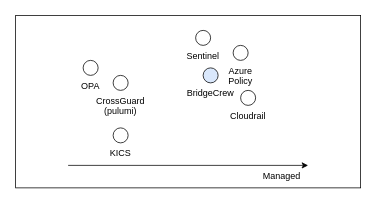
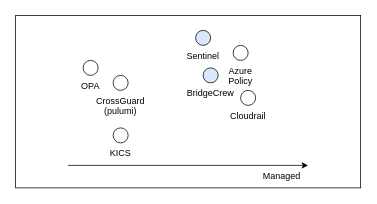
  <mxCell id="0" />
  <mxCell id="1" parent="0" />
  <mxCell id="2" value="" style="rounded=0;whiteSpace=wrap;html=1;" parent="1" vertex="1"><mxGeometry x="20" y="20" width="460" height="230" as="geometry" /></mxCell>
  <mxCell id="3" value="" style="endArrow=classic;html=1;" parent="1" edge="1"><mxGeometry width="50" height="50" relative="1" as="geometry"><mxPoint x="90" y="220" as="sourcePoint" /><mxPoint x="410" y="220" as="targetPoint" /></mxGeometry></mxCell>
  <mxCell id="4" value="CrossGuard&lt;br&gt;(pulumi)" style="ellipse;whiteSpace=wrap;html=1;aspect=fixed;labelPosition=center;verticalLabelPosition=bottom;align=center;verticalAlign=top;" parent="1" vertex="1"><mxGeometry x="150" y="100" width="20" height="20" as="geometry" /></mxCell>
- <mxCell id="5" value="Sentinel" style="ellipse;whiteSpace=wrap;html=1;aspect=fixed;labelPosition=center;verticalLabelPosition=bottom;align=center;verticalAlign=top;" parent="1" vertex="1"><mxGeometry x="260" y="40" width="20" height="20" as="geometry" /></mxCell>
+ <mxCell id="5" value="Sentinel" style="ellipse;whiteSpace=wrap;html=1;aspect=fixed;labelPosition=center;verticalLabelPosition=bottom;align=center;verticalAlign=top;fillColor=#dae8fc;" parent="1" vertex="1"><mxGeometry x="260" y="40" width="20" height="20" as="geometry" /></mxCell>
  <mxCell id="6" value="OPA" style="ellipse;whiteSpace=wrap;html=1;aspect=fixed;labelPosition=center;verticalLabelPosition=bottom;align=center;verticalAlign=top;" parent="1" vertex="1"><mxGeometry x="110" y="80" width="20" height="20" as="geometry" /></mxCell>
  <mxCell id="7" value="BridgeCrew" style="ellipse;whiteSpace=wrap;html=1;aspect=fixed;labelPosition=center;verticalLabelPosition=bottom;align=center;verticalAlign=top;fillColor=#dae8fc;" parent="1" vertex="1"><mxGeometry x="270" y="90" width="20" height="20" as="geometry" /></mxCell>
  <mxCell id="8" value="Managed" style="text;html=1;strokeColor=none;fillColor=none;align=center;verticalAlign=middle;whiteSpace=wrap;rounded=0;" parent="1" vertex="1"><mxGeometry x="345" y="220" width="60" height="30" as="geometry" /></mxCell>
  <mxCell id="9" value="Azure Policy" style="ellipse;whiteSpace=wrap;html=1;aspect=fixed;labelPosition=center;verticalLabelPosition=bottom;align=center;verticalAlign=top;" parent="1" vertex="1"><mxGeometry x="310" y="60" width="20" height="20" as="geometry" /></mxCell>
  <mxCell id="10" value="Cloudrail" style="ellipse;whiteSpace=wrap;html=1;aspect=fixed;labelPosition=center;verticalLabelPosition=bottom;align=center;verticalAlign=top;" vertex="1" parent="1"><mxGeometry x="320" y="120" width="20" height="20" as="geometry" /></mxCell>
  <mxCell id="11" value="KICS" style="ellipse;whiteSpace=wrap;html=1;aspect=fixed;labelPosition=center;verticalLabelPosition=bottom;align=center;verticalAlign=top;" vertex="1" parent="1"><mxGeometry x="150" y="170" width="20" height="20" as="geometry" /></mxCell>
